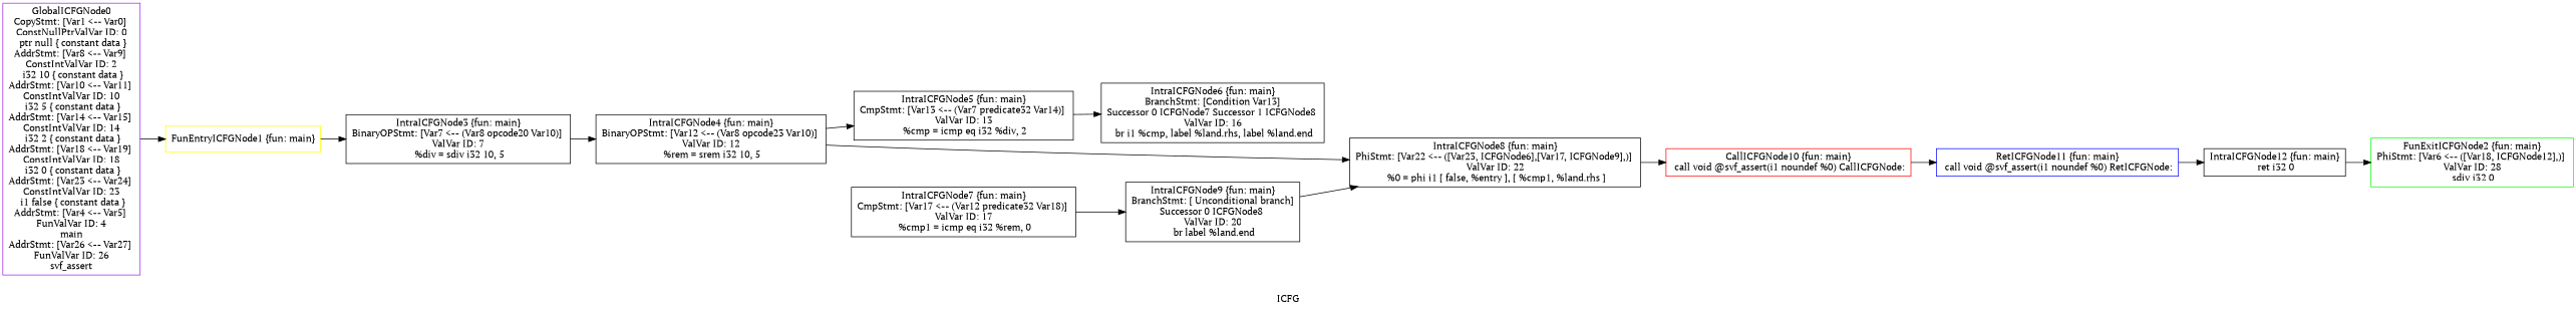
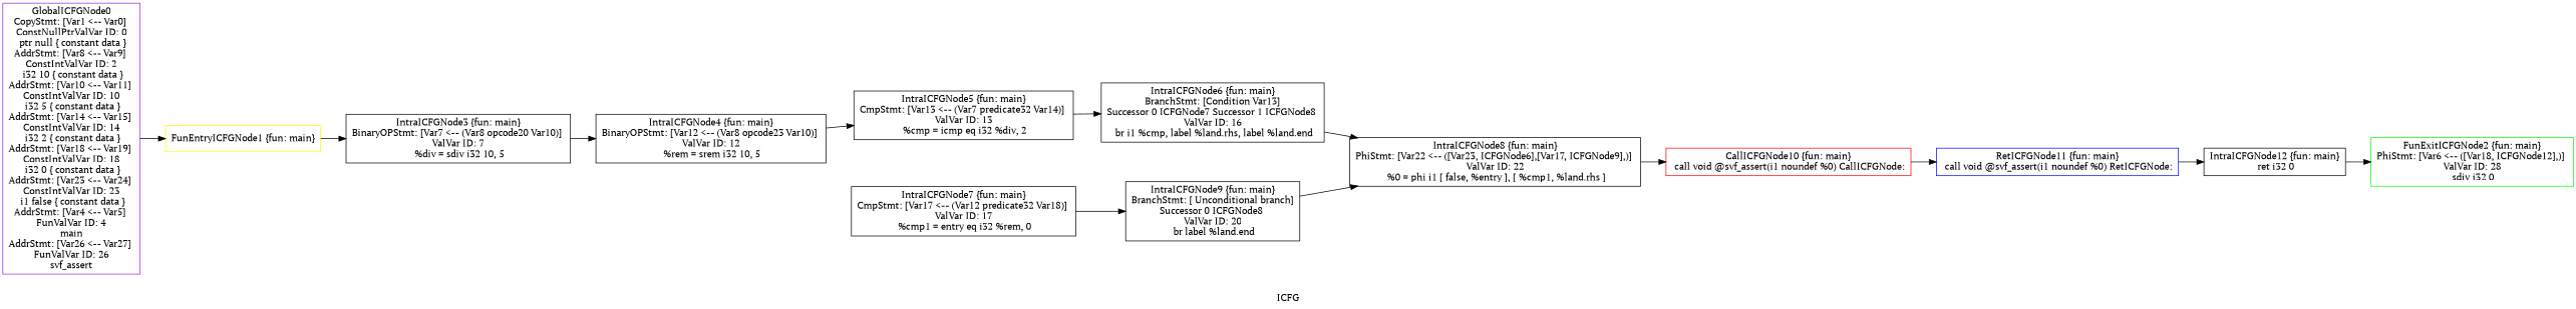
  digraph {
    fontname="PT Serif"
    label=ICFG
    rankdir=LR
    node [color=black fontname="PT Serif" shape=record]
    edge [fontname="PT Serif" style=solid]
    n1 [color=purple label="{GlobalICFGNode0\nCopyStmt: [Var1 \<-- Var0]  \nConstNullPtrValVar ID: 0\n ptr null \{ constant data \}\nAddrStmt: [Var8 \<-- Var9]  \nConstIntValVar ID: 2\n i32 10 \{ constant data \}\nAddrStmt: [Var10 \<-- Var11]  \nConstIntValVar ID: 10\n i32 5 \{ constant data \}\nAddrStmt: [Var14 \<-- Var15]  \nConstIntValVar ID: 14\n i32 2 \{ constant data \}\nAddrStmt: [Var18 \<-- Var19]  \nConstIntValVar ID: 18\n i32 0 \{ constant data \}\nAddrStmt: [Var23 \<-- Var24]  \nConstIntValVar ID: 23\n i1 false \{ constant data \}\nAddrStmt: [Var4 \<-- Var5]  \nFunValVar ID: 4\nmain\nAddrStmt: [Var26 \<-- Var27]  \nFunValVar ID: 26\nsvf_assert}"]
    n2 [color=yellow label="{FunEntryICFGNode1 \{fun: main\}}"]
    n3 [label="{IntraICFGNode3 \{fun: main\}\nBinaryOPStmt: [Var7 \<-- (Var8 opcode20 Var10)]  \nValVar ID: 7\n   %div = sdiv i32 10, 5 }"]
    n4 [label="{IntraICFGNode4 \{fun: main\}\nBinaryOPStmt: [Var12 \<-- (Var8 opcode23 Var10)]  \nValVar ID: 12\n   %rem = srem i32 10, 5 }"]
    n5 [label="{IntraICFGNode5 \{fun: main\}\nCmpStmt: [Var13 \<-- (Var7 predicate32 Var14)]  \nValVar ID: 13\n   %cmp = icmp eq i32 %div, 2 }"]
    n6 [color=green label="{FunExitICFGNode2 \{fun: main\}\nPhiStmt: [Var6 \<-- ([Var18, ICFGNode12],)]  \nValVar ID: 28\n   sdiv i32 0 }"]
    n7 [label="{IntraICFGNode6 \{fun: main\}\nBranchStmt: [Condition Var13]\nSuccessor 0 ICFGNode7   Successor 1 ICFGNode8   \nValVar ID: 16\n   br i1 %cmp, label %land.rhs, label %land.end }"]
    n8 [label="{IntraICFGNode8 \{fun: main\}\nPhiStmt: [Var22 \<-- ([Var23, ICFGNode6],[Var17, ICFGNode9],)]  \nValVar ID: 22\n   %0 = phi i1 [ false, %entry ], [ %cmp1, %land.rhs ] }"]
-   n9 [label="{IntraICFGNode7 \{fun: main\}\nCmpStmt: [Var17 \<-- (Var12 predicate32 Var18)]  \nValVar ID: 17\n   %cmp1 = icmp eq i32 %rem, 0 }"]
+   n9 [label="{IntraICFGNode7 \{fun: main\}\nCmpStmt: [Var17 \<-- (Var12 predicate32 Var18)]  \nValVar ID: 17\n   %cmp1 = entry eq i32 %rem, 0 }"]
    n10 [label="{IntraICFGNode9 \{fun: main\}\nBranchStmt: [ Unconditional branch]\nSuccessor 0 ICFGNode8   \nValVar ID: 20\n   br label %land.end }"]
    n11 [color=red label="{CallICFGNode10 \{fun: main\}\n   call void @svf_assert(i1 noundef %0) CallICFGNode: }"]
    n12 [color=blue label="{RetICFGNode11 \{fun: main\}\n   call void @svf_assert(i1 noundef %0) RetICFGNode: }"]
    n13 [label="{IntraICFGNode12 \{fun: main\}\n   ret i32 0 }"]
    n1 -> n2
    n2 -> n3
    n3 -> n4
    n4 -> n5
    n5 -> n7
-   n4 -> n8
+   n7 -> n8
    n8 -> n11
    n9 -> n10
    n10 -> n8
    n11 -> n12
    n12 -> n13
    n13 -> n6
  }
